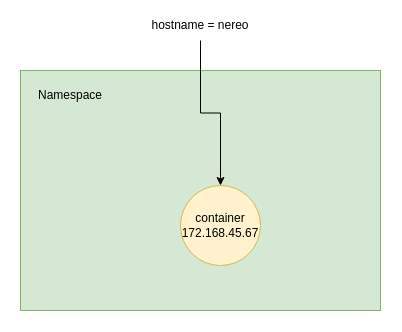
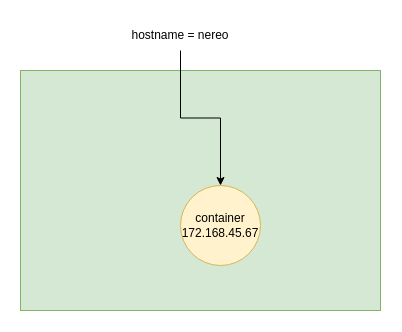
  <mxCell id="0" />
  <mxCell id="1" parent="0" />
  <mxCell id="2" value="" style="rounded=0;whiteSpace=wrap;html=1;fillColor=#d5e8d4;strokeColor=#82b366;" parent="1" vertex="1"><mxGeometry x="20" y="70" width="360" height="240" as="geometry" /></mxCell>
  <mxCell id="3" value="container&lt;div&gt;172.168.45.67&lt;/div&gt;" style="ellipse;whiteSpace=wrap;html=1;aspect=fixed;fillColor=#fff2cc;strokeColor=#d6b656;" parent="1" vertex="1"><mxGeometry x="180" y="185" width="80" height="80" as="geometry" /></mxCell>
- <mxCell id="4" value="Namespace" style="text;html=1;align=center;verticalAlign=middle;whiteSpace=wrap;rounded=0;" parent="1" vertex="1"><mxGeometry x="40" y="80" width="60" height="30" as="geometry" /></mxCell>
  <mxCell id="5" style="edgeStyle=orthogonalEdgeStyle;rounded=0;orthogonalLoop=1;jettySize=auto;html=1;entryX=0.5;entryY=0;entryDx=0;entryDy=0;" parent="1" source="6" target="3" edge="1"><mxGeometry relative="1" as="geometry" /></mxCell>
- <mxCell id="6" value="hostname = nereo" style="text;html=1;align=center;verticalAlign=middle;whiteSpace=wrap;rounded=0;" parent="1" vertex="1"><mxGeometry x="150" y="10" width="100" height="30" as="geometry" /></mxCell>
+ <mxCell id="6" value="hostname = nereo" style="text;html=1;align=center;verticalAlign=middle;whiteSpace=wrap;rounded=0;" parent="1" vertex="1"><mxGeometry x="130" y="20" width="100" height="30" as="geometry" /></mxCell>
